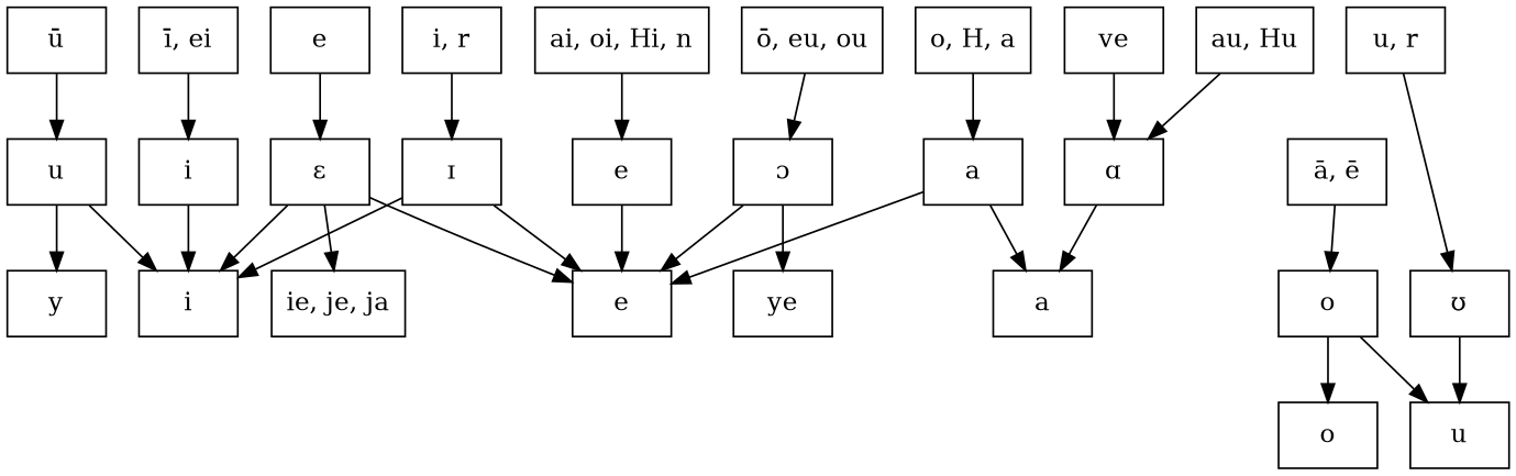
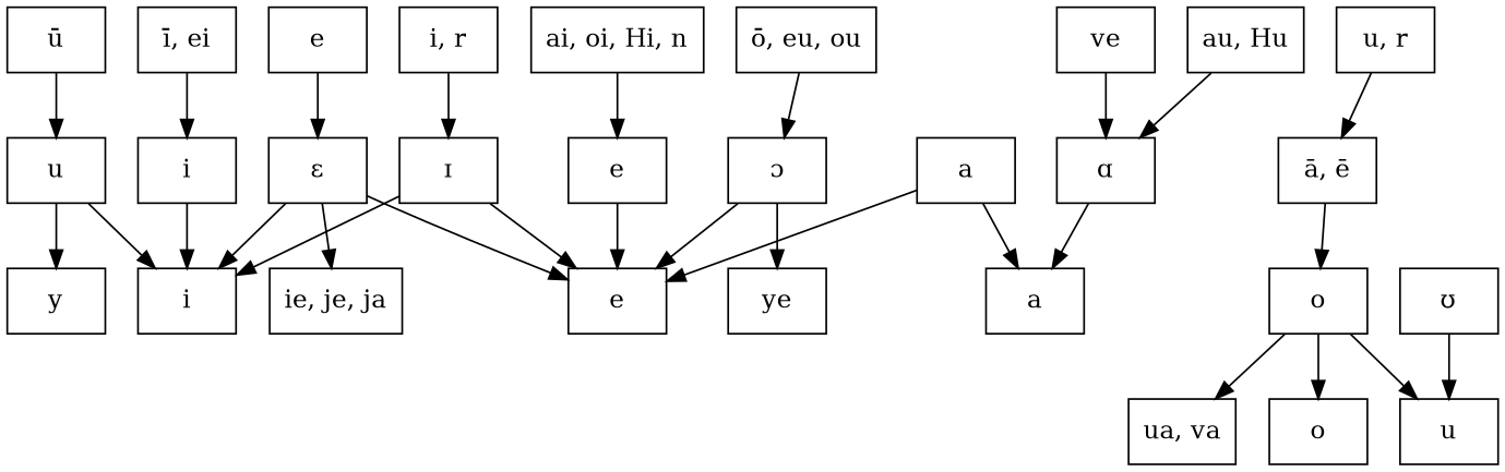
  digraph {
    fontsize=10
    node [shape=box]
    n1 [label="ī, ei"]
    n2 [label=i]
    n3 [label=i]
    n4 [label="i, r"]
    n5 [label="ɪ"]
    n6 [label=e]
    n7 [label="ai, oi, Hi, n"]
    n8 [label=e]
    n9 [label=e]
    n10 [label="ɛ"]
    n11 [label="ie, je, ja"]
-   n12 [label="o, H, a"]
    n13 [label=a]
    n14 [label=a]
    n15 [label="au, Hu"]
    n16 [label="ɑ"]
    n17 [label="ā, ē"]
    n18 [label=o]
+   n19 [label="ua, va"]
    n20 [label=o]
    n21 [label=u]
    n22 [label="ō, eu, ou"]
    n23 [label="ɔ"]
    n24 [label=ye]
    n25 [label="u, r"]
    n26 [label="ʊ"]
    n27 [label="ū"]
    n28 [label=u]
    n29 [label=y]
    n30 [label=ve]
    n1 -> n2
    n2 -> n3
    n4 -> n5
    n5 -> n3
    n5 -> n6
    n7 -> n8
    n8 -> n6
    n9 -> n10
    n10 -> n3
    n10 -> n6
    n10 -> n11
-   n12 -> n13
    n13 -> n6
    n13 -> n14
    n15 -> n16
    n16 -> n14
    n17 -> n18
+   n18 -> n19
    n18 -> n20
    n18 -> n21
    n22 -> n23
    n23 -> n6
    n23 -> n24
-   n25 -> n26
+   n25 -> n17
    n26 -> n21
    n27 -> n28
    n28 -> n3
    n28 -> n29
    n30 -> n16
  }
